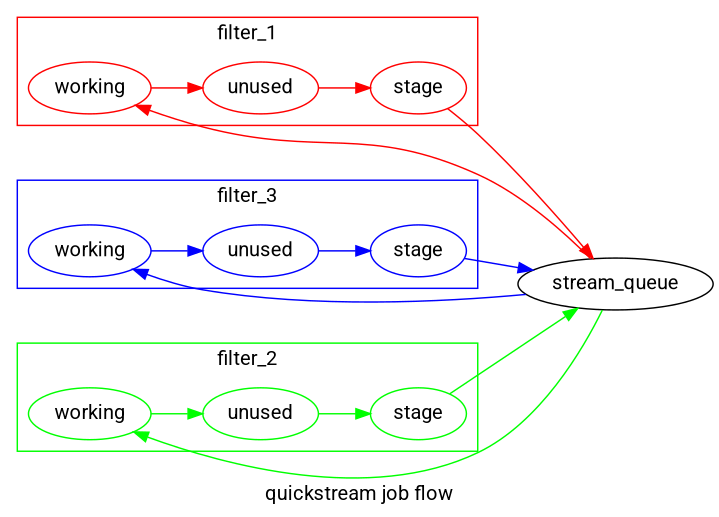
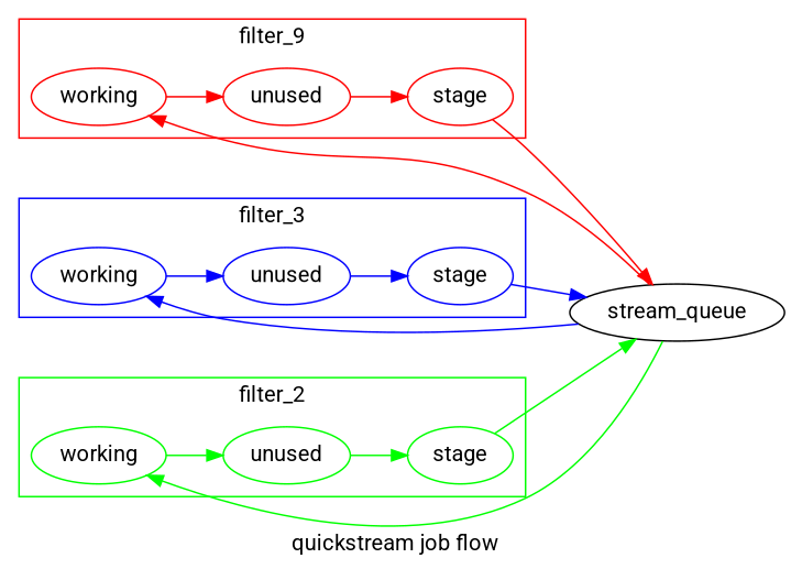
  digraph {
    label="quickstream job flow"
    rankdir=LR
    fontname=Roboto
    node [color=green fontname=Roboto]
    edge [color=green fontname=Roboto]
    n1 [label=stage]
    n2 [label=unused]
    n3 [label=working]
    n4 [color=red label=stage]
    n5 [color=red label=unused]
    n6 [color=red label=working]
    n7 [color=blue label=stage]
    n8 [color=blue label=unused]
    n9 [color=blue label=working]
    stream_queue [color=""]
    subgraph cluster_1 {
      color=green
      label=filter_2
      n1
      n2
      n3
    }
    subgraph cluster_2 {
      color=red
-     label=filter_1
+     label=filter_9
      n4
      n5
      n6
    }
    subgraph cluster_3 {
      color=blue
      label=filter_3
      n7
      n8
      n9
    }
    n1 -> stream_queue
    n2 -> n1
    n3 -> n2
    n4 -> stream_queue [color=red]
    n5 -> n4 [color=red]
    n6 -> n5 [color=red]
    n7 -> stream_queue [color=blue]
    n8 -> n7 [color=blue]
    n9 -> n8 [color=blue]
    stream_queue -> n3
    stream_queue -> n6 [color=red]
    stream_queue -> n9 [color=blue]
  }
